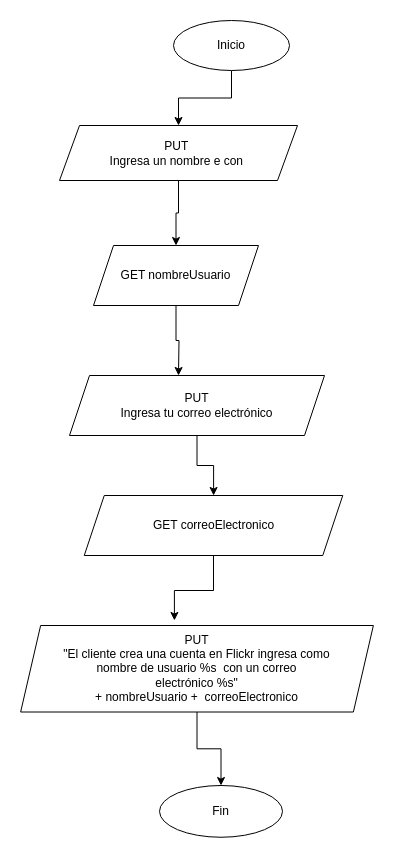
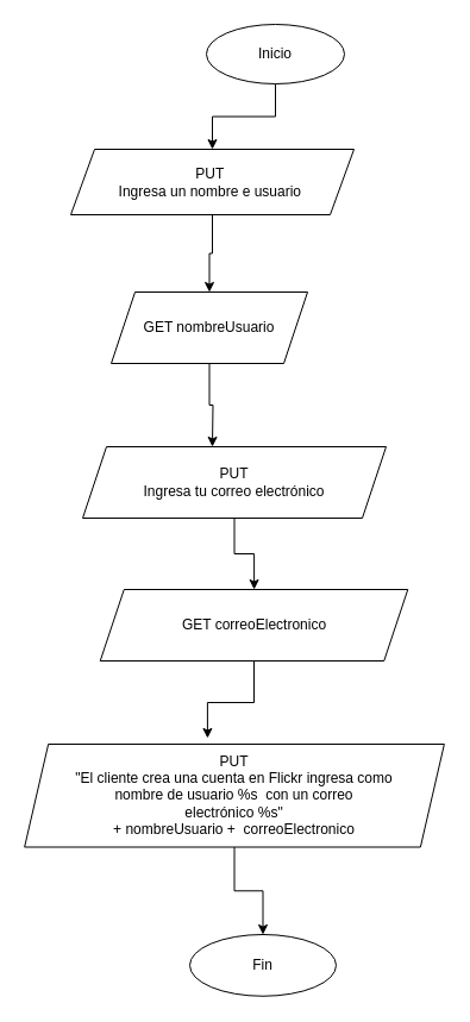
  <mxCell id="0" />
  <mxCell id="1" parent="0" />
  <mxCell id="2" value="" style="edgeStyle=orthogonalEdgeStyle;rounded=0;orthogonalLoop=1;jettySize=auto;html=1;" edge="1" parent="1" source="3" target="5"><mxGeometry relative="1" as="geometry" /></mxCell>
  <mxCell id="3" value="Inicio" style="ellipse;whiteSpace=wrap;html=1;" vertex="1" parent="1"><mxGeometry x="173" y="20" width="116" height="50" as="geometry" /></mxCell>
  <mxCell id="4" value="" style="edgeStyle=orthogonalEdgeStyle;rounded=0;orthogonalLoop=1;jettySize=auto;html=1;" edge="1" parent="1" source="5" target="7"><mxGeometry relative="1" as="geometry" /></mxCell>
- <mxCell id="5" value="PUT&amp;nbsp;&lt;br&gt;Ingresa un nombre e con&amp;nbsp;" style="shape=parallelogram;perimeter=parallelogramPerimeter;whiteSpace=wrap;html=1;fixedSize=1;" vertex="1" parent="1"><mxGeometry x="59" y="125" width="238" height="55" as="geometry" /></mxCell>
+ <mxCell id="5" value="PUT&amp;nbsp;&lt;br&gt;Ingresa un nombre e usuario&amp;nbsp;" style="shape=parallelogram;perimeter=parallelogramPerimeter;whiteSpace=wrap;html=1;fixedSize=1;" vertex="1" parent="1"><mxGeometry x="59" y="125" width="238" height="55" as="geometry" /></mxCell>
  <mxCell id="6" value="" style="edgeStyle=orthogonalEdgeStyle;rounded=0;orthogonalLoop=1;jettySize=auto;html=1;" edge="1" parent="1" source="7"><mxGeometry relative="1" as="geometry"><mxPoint x="178" y="375" as="targetPoint" /></mxGeometry></mxCell>
  <mxCell id="7" value="GET nombreUsuario" style="shape=parallelogram;perimeter=parallelogramPerimeter;whiteSpace=wrap;html=1;fixedSize=1;" vertex="1" parent="1"><mxGeometry x="93" y="245" width="165" height="60" as="geometry" /></mxCell>
  <mxCell id="8" value="" style="edgeStyle=orthogonalEdgeStyle;rounded=0;orthogonalLoop=1;jettySize=auto;html=1;" edge="1" parent="1" source="9" target="10"><mxGeometry relative="1" as="geometry" /></mxCell>
  <mxCell id="9" value="PUT&lt;br&gt;&quot;El cliente crea una cuenta en Flickr ingresa como &lt;br&gt;nombre&amp;nbsp;de usuario %s &amp;nbsp;con un&amp;nbsp;correo&lt;br&gt;electrónico %s&quot;&lt;br&gt;&amp;nbsp;+ nombreUsuario + &amp;nbsp;correoElectronico&amp;nbsp;" style="shape=parallelogram;perimeter=parallelogramPerimeter;whiteSpace=wrap;html=1;fixedSize=1;" vertex="1" parent="1"><mxGeometry x="20.13" y="625" width="352.75" height="86.5" as="geometry" /></mxCell>
  <mxCell id="10" value="Fin" style="ellipse;whiteSpace=wrap;html=1;" vertex="1" parent="1"><mxGeometry x="159" y="785" width="123" height="51.75" as="geometry" /></mxCell>
  <mxCell id="11" value="" style="edgeStyle=orthogonalEdgeStyle;rounded=0;orthogonalLoop=1;jettySize=auto;html=1;" edge="1" parent="1" source="12" target="14"><mxGeometry relative="1" as="geometry" /></mxCell>
  <mxCell id="12" value="PUT&lt;br&gt;Ingresa tu correo electrónico" style="shape=parallelogram;perimeter=parallelogramPerimeter;whiteSpace=wrap;html=1;fixedSize=1;" vertex="1" parent="1"><mxGeometry x="69" y="375" width="255" height="60" as="geometry" /></mxCell>
  <mxCell id="13" style="edgeStyle=orthogonalEdgeStyle;rounded=0;orthogonalLoop=1;jettySize=auto;html=1;exitX=0.5;exitY=1;exitDx=0;exitDy=0;entryX=0.436;entryY=-0.058;entryDx=0;entryDy=0;entryPerimeter=0;" edge="1" parent="1" source="14" target="9"><mxGeometry relative="1" as="geometry" /></mxCell>
  <mxCell id="14" value="GET correoElectronico" style="shape=parallelogram;perimeter=parallelogramPerimeter;whiteSpace=wrap;html=1;fixedSize=1;" vertex="1" parent="1"><mxGeometry x="83.75" y="495" width="258.5" height="60" as="geometry" /></mxCell>
